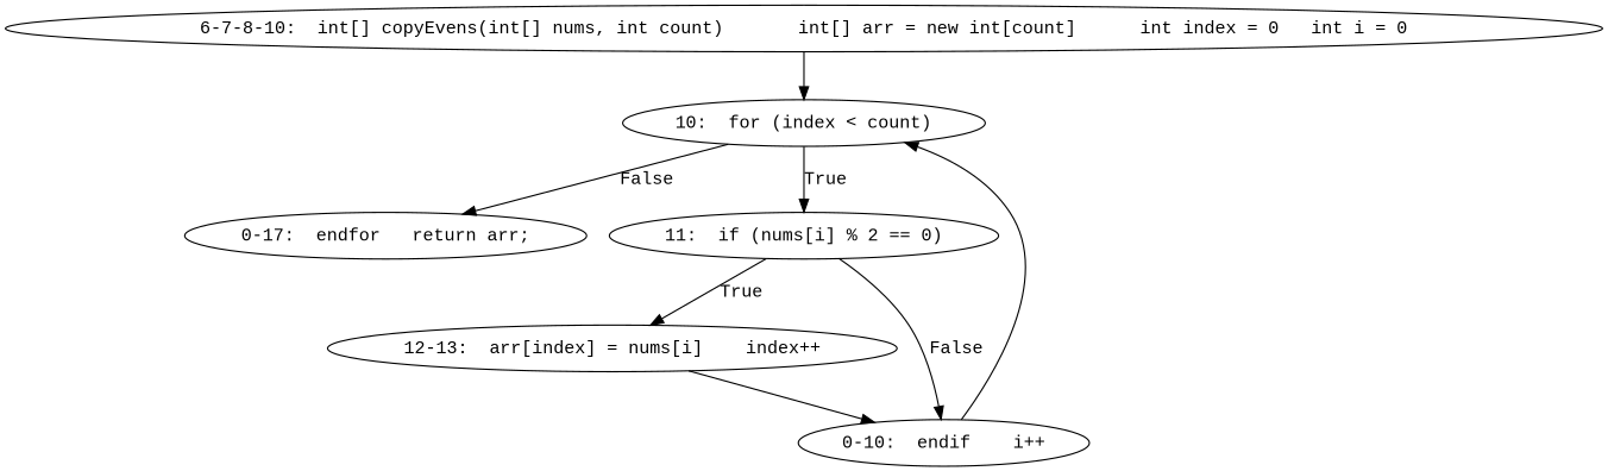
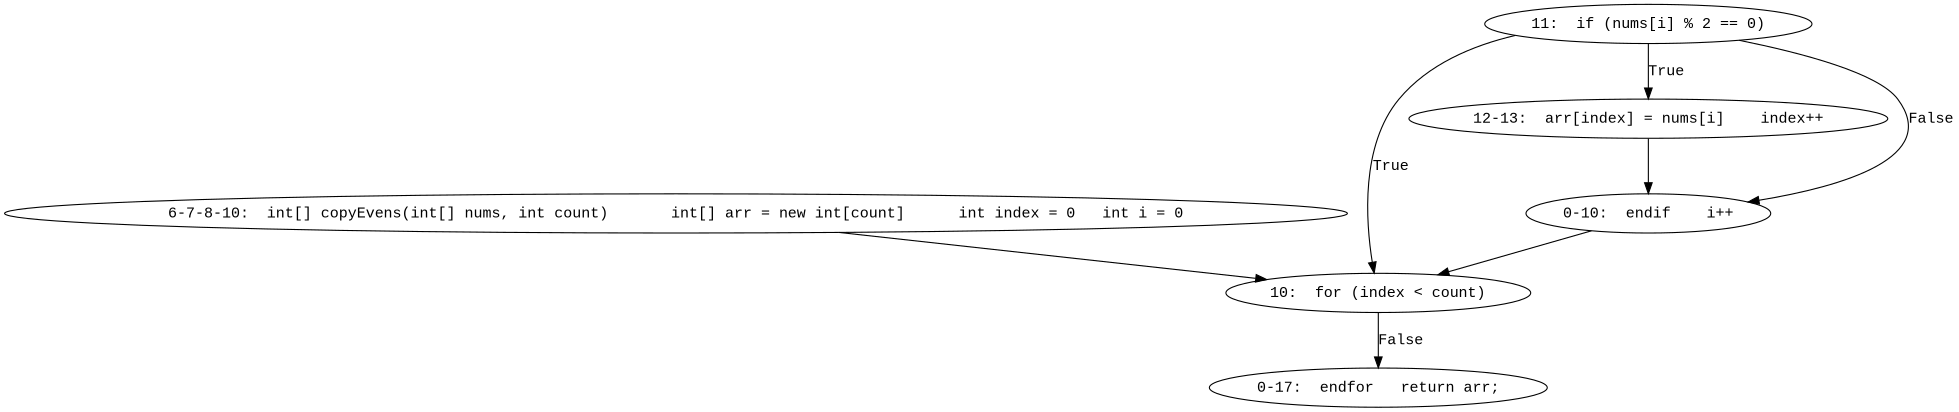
  digraph {
    fontname="Liberation Mono"
    node [fontname="Liberation Mono"]
    edge [fontname="Liberation Mono"]
    n1 [label="6-7-8-10:  int[] copyEvens(int[] nums, int count)	int[] arr = new int[count]	int index = 0	int i = 0"]
    n2 [label="10:  for (index < count)"]
    n3 [label="0-17:  endfor	return arr;"]
    n4 [label="11:  if (nums[i] % 2 == 0)"]
    n5 [label="12-13:  arr[index] = nums[i]	index++"]
    n6 [label="0-10:  endif	i++"]
    n1 -> n2
    n2 -> n3 [label=False]
-   n2 -> n4 [label=True]
+   n4 -> n2 [label=True]
    n4 -> n5 [label=True]
    n4 -> n6 [label=False]
    n5 -> n6
    n6 -> n2
  }
